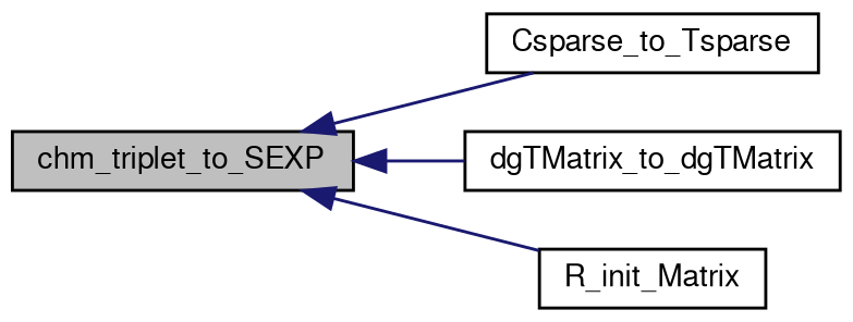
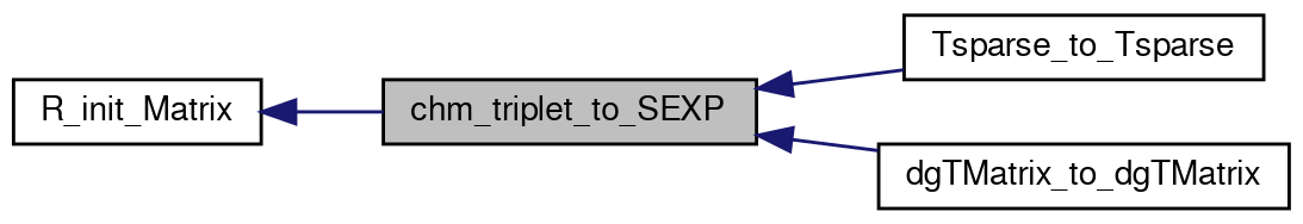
  digraph {
    rankdir=LR
    node [color=black fillcolor=white fontname=FreeSans fontsize=10 shape=record style=filled]
    edge [color=midnightblue dir=back fontname=FreeSans fontsize=10 labelfontname=FreeSans labelfontsize=10 style=solid]
    n1 [fillcolor=grey75 fontcolor=black height=0.2 label=chm_triplet_to_SEXP width=0.4]
-   n2 [height=0.2 label=Csparse_to_Tsparse width=0.4]
+   n2 [height=0.2 label=Tsparse_to_Tsparse width=0.4]
    n3 [height=0.2 label=dgTMatrix_to_dgTMatrix width=0.4]
    n4 [height=0.2 label=R_init_Matrix width=0.4]
    n1 -> n2
    n1 -> n3
-   n1 -> n4
+   n4 -> n1
  }
